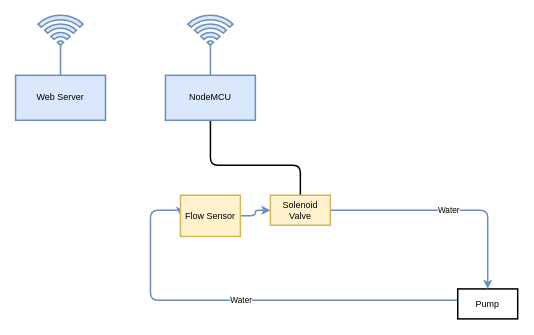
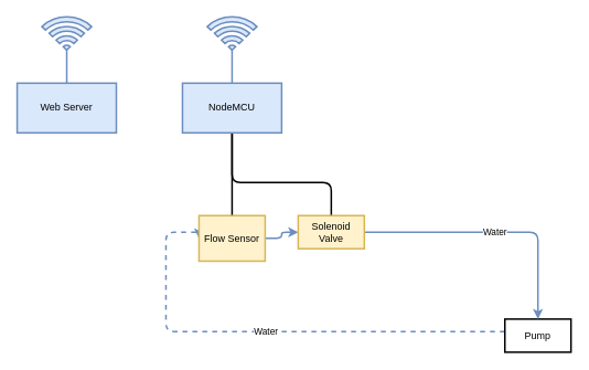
  <mxCell id="0" />
  <mxCell id="1" parent="0" />
- <mxCell id="2" value="Water" style="edgeStyle=orthogonalEdgeStyle;rounded=1;orthogonalLoop=1;jettySize=auto;html=1;entryX=0;entryY=0.5;entryDx=0;entryDy=0;strokeWidth=2;fillColor=#dae8fc;strokeColor=#6c8ebf;" edge="1" parent="1" source="3" target="6"><mxGeometry relative="1" as="geometry"><Array as="points"><mxPoint x="200" y="400" /><mxPoint x="200" y="280" /></Array></mxGeometry></mxCell>
+ <mxCell id="2" value="Water" style="edgeStyle=orthogonalEdgeStyle;rounded=1;orthogonalLoop=1;jettySize=auto;html=1;entryX=0;entryY=0.5;entryDx=0;entryDy=0;strokeWidth=2;fillColor=#dae8fc;strokeColor=#6c8ebf;dashed=1;" edge="1" parent="1" source="3" target="6"><mxGeometry relative="1" as="geometry"><Array as="points"><mxPoint x="200" y="400" /><mxPoint x="200" y="280" /></Array></mxGeometry></mxCell>
  <mxCell id="3" value="Pump" style="rounded=0;whiteSpace=wrap;html=1;strokeWidth=2;" vertex="1" parent="1"><mxGeometry x="610" y="385" width="80" height="40" as="geometry" /></mxCell>
  <mxCell id="4" style="edgeStyle=orthogonalEdgeStyle;rounded=1;orthogonalLoop=1;jettySize=auto;html=1;entryX=0;entryY=0.5;entryDx=0;entryDy=0;strokeWidth=2;fillColor=#dae8fc;strokeColor=#6c8ebf;" edge="1" parent="1" source="6" target="9"><mxGeometry relative="1" as="geometry" /></mxCell>
+ <mxCell id="5" style="edgeStyle=orthogonalEdgeStyle;rounded=1;orthogonalLoop=1;jettySize=auto;html=1;entryX=0.5;entryY=1;entryDx=0;entryDy=0;strokeWidth=2;endArrow=none;endFill=0;" edge="1" parent="1" source="6" target="10"><mxGeometry relative="1" as="geometry" /></mxCell>
  <mxCell id="6" value="Flow Sensor" style="rounded=0;whiteSpace=wrap;html=1;fillColor=#fff2cc;strokeColor=#d6b656;strokeWidth=2;" vertex="1" parent="1"><mxGeometry x="240" y="260" width="80" height="55" as="geometry" /></mxCell>
  <mxCell id="7" value="Water" style="edgeStyle=orthogonalEdgeStyle;rounded=1;orthogonalLoop=1;jettySize=auto;html=1;entryX=0.5;entryY=0;entryDx=0;entryDy=0;strokeWidth=2;fillColor=#dae8fc;strokeColor=#6c8ebf;" edge="1" parent="1" source="9" target="3"><mxGeometry relative="1" as="geometry" /></mxCell>
  <mxCell id="8" style="edgeStyle=orthogonalEdgeStyle;rounded=1;orthogonalLoop=1;jettySize=auto;html=1;entryX=0.5;entryY=1;entryDx=0;entryDy=0;strokeWidth=2;endArrow=none;endFill=0;" edge="1" parent="1" source="9" target="10"><mxGeometry relative="1" as="geometry"><Array as="points"><mxPoint x="400" y="220" /><mxPoint x="280" y="220" /></Array></mxGeometry></mxCell>
  <mxCell id="9" value="Solenoid Valve" style="rounded=0;whiteSpace=wrap;html=1;fillColor=#fff2cc;strokeColor=#d6b656;strokeWidth=2;" vertex="1" parent="1"><mxGeometry x="360" y="260" width="80" height="40" as="geometry" /></mxCell>
  <mxCell id="10" value="NodeMCU" style="rounded=0;whiteSpace=wrap;html=1;strokeWidth=2;fillColor=#dae8fc;strokeColor=#6c8ebf;" vertex="1" parent="1"><mxGeometry x="220" y="100" width="120" height="60" as="geometry" /></mxCell>
  <mxCell id="11" value="" style="edgeStyle=orthogonalEdgeStyle;rounded=1;orthogonalLoop=1;jettySize=auto;html=1;strokeWidth=2;endArrow=none;endFill=0;fillColor=#dae8fc;strokeColor=#6c8ebf;" edge="1" parent="1" source="12" target="10"><mxGeometry relative="1" as="geometry" /></mxCell>
  <mxCell id="12" value="" style="html=1;verticalLabelPosition=bottom;align=center;labelBackgroundColor=#ffffff;verticalAlign=top;strokeWidth=2;strokeColor=#6c8ebf;shadow=0;dashed=0;shape=mxgraph.ios7.icons.wifi;pointerEvents=1;fillColor=#dae8fc;" vertex="1" parent="1"><mxGeometry x="250" y="20" width="60" height="40" as="geometry" /></mxCell>
  <mxCell id="13" value="Web Server" style="rounded=0;whiteSpace=wrap;html=1;strokeWidth=2;fillColor=#dae8fc;strokeColor=#6c8ebf;" vertex="1" parent="1"><mxGeometry x="20" y="100" width="120" height="60" as="geometry" /></mxCell>
  <mxCell id="14" value="" style="edgeStyle=orthogonalEdgeStyle;rounded=1;orthogonalLoop=1;jettySize=auto;html=1;strokeWidth=2;endArrow=none;endFill=0;fillColor=#dae8fc;strokeColor=#6c8ebf;" edge="1" parent="1" source="15" target="13"><mxGeometry relative="1" as="geometry" /></mxCell>
  <mxCell id="15" value="" style="html=1;verticalLabelPosition=bottom;align=center;labelBackgroundColor=#ffffff;verticalAlign=top;strokeWidth=2;strokeColor=#6c8ebf;shadow=0;dashed=0;shape=mxgraph.ios7.icons.wifi;pointerEvents=1;fillColor=#dae8fc;" vertex="1" parent="1"><mxGeometry x="50" y="20" width="60" height="40" as="geometry" /></mxCell>
